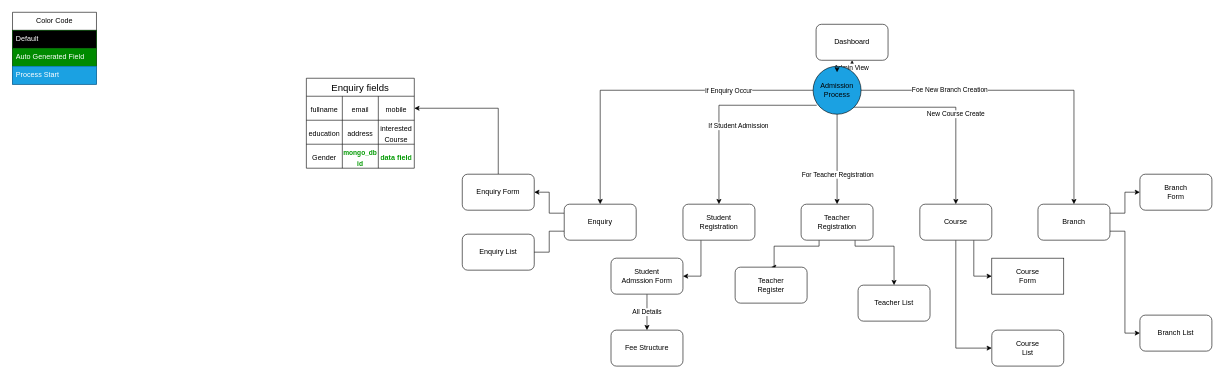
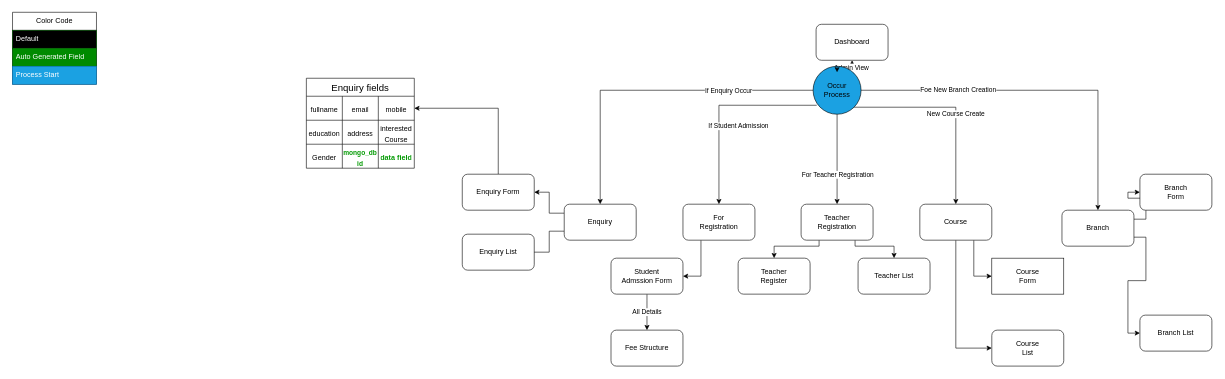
  <mxCell id="0" />
  <mxCell id="1" parent="0" />
  <mxCell id="2" style="edgeStyle=orthogonalEdgeStyle;rounded=0;orthogonalLoop=1;jettySize=auto;html=1;entryX=0.5;entryY=0;entryDx=0;entryDy=0;exitX=0;exitY=0.5;exitDx=0;exitDy=0;" parent="1" source="41" target="22" edge="1"><mxGeometry relative="1" as="geometry"><mxPoint x="1335" y="150" as="sourcePoint" /></mxGeometry></mxCell>
  <mxCell id="3" value="If Enquiry Occur" style="edgeLabel;html=1;align=center;verticalAlign=middle;resizable=0;points=[];" parent="2" vertex="1" connectable="0"><mxGeometry x="-0.478" relative="1" as="geometry"><mxPoint as="offset" /></mxGeometry></mxCell>
  <mxCell id="4" style="edgeStyle=orthogonalEdgeStyle;rounded=0;orthogonalLoop=1;jettySize=auto;html=1;exitX=1;exitY=0.5;exitDx=0;exitDy=0;" parent="1" source="41" target="25" edge="1"><mxGeometry relative="1" as="geometry"><mxPoint x="1455" y="150" as="sourcePoint" /></mxGeometry></mxCell>
  <mxCell id="5" value="Foe New Branch Creation" style="edgeLabel;html=1;align=center;verticalAlign=middle;resizable=0;points=[];" parent="4" vertex="1" connectable="0"><mxGeometry x="-0.459" y="2" relative="1" as="geometry"><mxPoint as="offset" /></mxGeometry></mxCell>
  <mxCell id="6" style="edgeStyle=orthogonalEdgeStyle;rounded=0;orthogonalLoop=1;jettySize=auto;html=1;entryX=0.5;entryY=1;entryDx=0;entryDy=0;exitX=0.5;exitY=0;exitDx=0;exitDy=0;" parent="1" source="41" target="14" edge="1"><mxGeometry relative="1" as="geometry"><mxPoint x="1395" y="120" as="sourcePoint" /></mxGeometry></mxCell>
  <mxCell id="7" value="Admin View" style="edgeLabel;html=1;align=center;verticalAlign=middle;resizable=0;points=[];" parent="6" vertex="1" connectable="0"><mxGeometry x="0.325" y="-1" relative="1" as="geometry"><mxPoint as="offset" /></mxGeometry></mxCell>
  <mxCell id="8" style="edgeStyle=orthogonalEdgeStyle;rounded=0;orthogonalLoop=1;jettySize=auto;html=1;exitX=0.075;exitY=0.813;exitDx=0;exitDy=0;exitPerimeter=0;" parent="1" source="41" target="16" edge="1"><mxGeometry relative="1" as="geometry"><mxPoint x="1365" y="180" as="sourcePoint" /></mxGeometry></mxCell>
  <mxCell id="9" value="If Student Admission&amp;nbsp;" style="edgeLabel;html=1;align=center;verticalAlign=middle;resizable=0;points=[];" parent="8" vertex="1" connectable="0"><mxGeometry x="0.205" y="1" relative="1" as="geometry"><mxPoint x="32" as="offset" /></mxGeometry></mxCell>
  <mxCell id="10" style="edgeStyle=orthogonalEdgeStyle;rounded=0;orthogonalLoop=1;jettySize=auto;html=1;exitX=1;exitY=1;exitDx=0;exitDy=0;" parent="1" source="41" target="19" edge="1"><mxGeometry relative="1" as="geometry"><mxPoint x="1425" y="180" as="sourcePoint" /></mxGeometry></mxCell>
  <mxCell id="11" value="New Course Create" style="edgeLabel;html=1;align=center;verticalAlign=middle;resizable=0;points=[];" parent="10" vertex="1" connectable="0"><mxGeometry x="0.091" y="-1" relative="1" as="geometry"><mxPoint as="offset" /></mxGeometry></mxCell>
  <mxCell id="12" style="edgeStyle=orthogonalEdgeStyle;rounded=0;orthogonalLoop=1;jettySize=auto;html=1;entryX=0.5;entryY=0;entryDx=0;entryDy=0;exitX=0.5;exitY=1;exitDx=0;exitDy=0;" parent="1" source="41" target="38" edge="1"><mxGeometry relative="1" as="geometry"><mxPoint x="1395" y="180" as="sourcePoint" /></mxGeometry></mxCell>
  <mxCell id="13" value="For Teacher Registration" style="edgeLabel;html=1;align=center;verticalAlign=middle;resizable=0;points=[];" parent="12" vertex="1" connectable="0"><mxGeometry x="0.338" relative="1" as="geometry"><mxPoint as="offset" /></mxGeometry></mxCell>
  <mxCell id="14" value="Dashboard" style="rounded=1;whiteSpace=wrap;html=1;" parent="1" vertex="1"><mxGeometry x="1360" y="40" width="120" height="60" as="geometry" /></mxCell>
  <mxCell id="15" style="edgeStyle=orthogonalEdgeStyle;rounded=0;orthogonalLoop=1;jettySize=auto;html=1;exitX=0.25;exitY=1;exitDx=0;exitDy=0;entryX=1;entryY=0.5;entryDx=0;entryDy=0;" parent="1" source="16" target="35" edge="1"><mxGeometry relative="1" as="geometry" /></mxCell>
- <mxCell id="16" value="Student&lt;br style=&quot;border-color: var(--border-color);&quot;&gt;Registration" style="rounded=1;whiteSpace=wrap;html=1;" parent="1" vertex="1"><mxGeometry x="1138" y="340" width="120" height="60" as="geometry" /></mxCell>
+ <mxCell id="16" value="For&lt;br style=&quot;border-color: var(--border-color);&quot;&gt;Registration" style="rounded=1;whiteSpace=wrap;html=1;" parent="1" vertex="1"><mxGeometry x="1138" y="340" width="120" height="60" as="geometry" /></mxCell>
  <mxCell id="17" style="edgeStyle=orthogonalEdgeStyle;rounded=0;orthogonalLoop=1;jettySize=auto;html=1;exitX=0.75;exitY=1;exitDx=0;exitDy=0;entryX=0;entryY=0.5;entryDx=0;entryDy=0;" parent="1" source="19" target="31" edge="1"><mxGeometry relative="1" as="geometry" /></mxCell>
  <mxCell id="18" style="edgeStyle=orthogonalEdgeStyle;rounded=0;orthogonalLoop=1;jettySize=auto;html=1;exitX=0.5;exitY=1;exitDx=0;exitDy=0;entryX=0;entryY=0.5;entryDx=0;entryDy=0;" parent="1" source="19" target="32" edge="1"><mxGeometry relative="1" as="geometry" /></mxCell>
  <mxCell id="19" value="Course" style="rounded=1;whiteSpace=wrap;html=1;" parent="1" vertex="1"><mxGeometry x="1533" y="340" width="120" height="60" as="geometry" /></mxCell>
  <mxCell id="20" style="edgeStyle=orthogonalEdgeStyle;rounded=0;orthogonalLoop=1;jettySize=auto;html=1;exitX=0;exitY=0.25;exitDx=0;exitDy=0;entryX=1;entryY=0.5;entryDx=0;entryDy=0;" parent="1" source="22" target="28" edge="1"><mxGeometry relative="1" as="geometry" /></mxCell>
  <mxCell id="21" style="edgeStyle=orthogonalEdgeStyle;rounded=0;orthogonalLoop=1;jettySize=auto;html=1;exitX=0;exitY=0.75;exitDx=0;exitDy=0;entryX=0.917;entryY=0.5;entryDx=0;entryDy=0;entryPerimeter=0;" parent="1" source="22" target="26" edge="1"><mxGeometry relative="1" as="geometry" /></mxCell>
  <mxCell id="22" value="Enquiry" style="rounded=1;whiteSpace=wrap;html=1;" parent="1" vertex="1"><mxGeometry x="940" y="340" width="120" height="60" as="geometry" /></mxCell>
  <mxCell id="23" style="edgeStyle=orthogonalEdgeStyle;rounded=0;orthogonalLoop=1;jettySize=auto;html=1;exitX=1;exitY=0.25;exitDx=0;exitDy=0;entryX=0;entryY=0.5;entryDx=0;entryDy=0;" parent="1" source="25" target="30" edge="1"><mxGeometry relative="1" as="geometry" /></mxCell>
  <mxCell id="24" style="edgeStyle=orthogonalEdgeStyle;rounded=0;orthogonalLoop=1;jettySize=auto;html=1;exitX=1;exitY=0.75;exitDx=0;exitDy=0;entryX=0;entryY=0.5;entryDx=0;entryDy=0;" parent="1" source="25" target="29" edge="1"><mxGeometry relative="1" as="geometry" /></mxCell>
- <mxCell id="25" value="Branch" style="rounded=1;whiteSpace=wrap;html=1;" parent="1" vertex="1"><mxGeometry x="1730" y="340" width="120" height="60" as="geometry" /></mxCell>
+ <mxCell id="25" value="Branch" style="rounded=1;whiteSpace=wrap;html=1;" parent="1" vertex="1"><mxGeometry x="1770" y="350" width="120" height="60" as="geometry" /></mxCell>
  <mxCell id="26" value="Enquiry List" style="rounded=1;whiteSpace=wrap;html=1;" parent="1" vertex="1"><mxGeometry x="770" y="390" width="120" height="60" as="geometry" /></mxCell>
  <mxCell id="27" style="edgeStyle=orthogonalEdgeStyle;rounded=0;orthogonalLoop=1;jettySize=auto;html=1;" edge="1" parent="1" source="28" target="44"><mxGeometry relative="1" as="geometry" /></mxCell>
  <mxCell id="28" value="Enquiry Form" style="rounded=1;whiteSpace=wrap;html=1;" parent="1" vertex="1"><mxGeometry x="770" y="290" width="120" height="60" as="geometry" /></mxCell>
  <mxCell id="29" value="Branch List" style="rounded=1;whiteSpace=wrap;html=1;" parent="1" vertex="1"><mxGeometry x="1900" y="525" width="120" height="60" as="geometry" /></mxCell>
  <mxCell id="30" value="Branch&lt;br&gt;Form" style="rounded=1;whiteSpace=wrap;html=1;" parent="1" vertex="1"><mxGeometry x="1900" y="290" width="120" height="60" as="geometry" /></mxCell>
  <mxCell id="31" value="Course&lt;br&gt;Form" style="whiteSpace=wrap;html=1;rounded=0;" parent="1" vertex="1"><mxGeometry x="1653" y="430" width="120" height="60" as="geometry" /></mxCell>
  <mxCell id="32" value="Course&lt;br&gt;List" style="rounded=1;whiteSpace=wrap;html=1;" parent="1" vertex="1"><mxGeometry x="1653" y="550" width="120" height="60" as="geometry" /></mxCell>
  <mxCell id="33" value="Fee Structure" style="rounded=1;whiteSpace=wrap;html=1;" parent="1" vertex="1"><mxGeometry x="1018" y="550" width="120" height="60" as="geometry" /></mxCell>
  <mxCell id="34" value="All Details" style="edgeStyle=orthogonalEdgeStyle;rounded=0;orthogonalLoop=1;jettySize=auto;html=1;exitX=0.5;exitY=1;exitDx=0;exitDy=0;entryX=0.5;entryY=0;entryDx=0;entryDy=0;" parent="1" source="35" target="33" edge="1"><mxGeometry relative="1" as="geometry"><Array as="points"><mxPoint x="1078" y="500" /><mxPoint x="1078" y="500" /></Array></mxGeometry></mxCell>
  <mxCell id="35" value="Student&lt;br&gt;Admssion Form" style="rounded=1;whiteSpace=wrap;html=1;" parent="1" vertex="1"><mxGeometry x="1018" y="430" width="120" height="60" as="geometry" /></mxCell>
  <mxCell id="36" style="edgeStyle=orthogonalEdgeStyle;rounded=0;orthogonalLoop=1;jettySize=auto;html=1;exitX=0.25;exitY=1;exitDx=0;exitDy=0;entryX=0.5;entryY=0;entryDx=0;entryDy=0;" parent="1" source="38" target="39" edge="1"><mxGeometry relative="1" as="geometry"><Array as="points"><mxPoint x="1365" y="410" /><mxPoint x="1290" y="410" /></Array></mxGeometry></mxCell>
  <mxCell id="37" style="edgeStyle=orthogonalEdgeStyle;rounded=0;orthogonalLoop=1;jettySize=auto;html=1;exitX=0.75;exitY=1;exitDx=0;exitDy=0;" parent="1" source="38" target="40" edge="1"><mxGeometry relative="1" as="geometry"><Array as="points"><mxPoint x="1425" y="410" /><mxPoint x="1490" y="410" /></Array></mxGeometry></mxCell>
  <mxCell id="38" value="Teacher&lt;br&gt;Registration" style="rounded=1;whiteSpace=wrap;html=1;" parent="1" vertex="1"><mxGeometry x="1335" y="340" width="120" height="60" as="geometry" /></mxCell>
- <mxCell id="39" value="Teacher &lt;br&gt;Register" style="rounded=1;whiteSpace=wrap;html=1;" parent="1" vertex="1"><mxGeometry x="1225" y="445" width="120" height="60" as="geometry" /></mxCell>
- <mxCell id="40" value="Teacher List" style="rounded=1;whiteSpace=wrap;html=1;" parent="1" vertex="1"><mxGeometry x="1430" y="475" width="120" height="60" as="geometry" /></mxCell>
- <mxCell id="41" value="Admission&lt;br&gt;Process" style="ellipse;whiteSpace=wrap;html=1;aspect=fixed;fillColor=#1BA1E2;shadow=0;strokeColor=#000000;" parent="1" vertex="1"><mxGeometry x="1355" y="110" width="80" height="80" as="geometry" /></mxCell>
+ <mxCell id="39" value="Teacher &lt;br&gt;Register" style="rounded=1;whiteSpace=wrap;html=1;" parent="1" vertex="1"><mxGeometry x="1230" y="430" width="120" height="60" as="geometry" /></mxCell>
+ <mxCell id="40" value="Teacher List" style="rounded=1;whiteSpace=wrap;html=1;" parent="1" vertex="1"><mxGeometry x="1430" y="430" width="120" height="60" as="geometry" /></mxCell>
+ <mxCell id="41" value="Occur&lt;br&gt;Process" style="ellipse;whiteSpace=wrap;html=1;aspect=fixed;fillColor=#1BA1E2;shadow=0;strokeColor=#000000;" parent="1" vertex="1"><mxGeometry x="1355" y="110" width="80" height="80" as="geometry" /></mxCell>
  <mxCell id="42" style="edgeStyle=orthogonalEdgeStyle;rounded=0;orthogonalLoop=1;jettySize=auto;html=1;exitX=0.5;exitY=0;exitDx=0;exitDy=0;entryX=0.5;entryY=0.125;entryDx=0;entryDy=0;entryPerimeter=0;" parent="1" source="41" target="41" edge="1"><mxGeometry relative="1" as="geometry" /></mxCell>
  <mxCell id="43" value="Enquiry fields" style="shape=table;startSize=30;container=1;collapsible=0;childLayout=tableLayout;strokeColor=default;fontSize=16;" vertex="1" parent="1"><mxGeometry x="510" y="130" width="180" height="150" as="geometry" /></mxCell>
  <mxCell id="44" value="" style="shape=tableRow;horizontal=0;startSize=0;swimlaneHead=0;swimlaneBody=0;strokeColor=inherit;top=0;left=0;bottom=0;right=0;collapsible=0;dropTarget=0;fillColor=none;points=[[0,0.5],[1,0.5]];portConstraint=eastwest;fontSize=16;" vertex="1" parent="43"><mxGeometry y="30" width="180" height="40" as="geometry" /></mxCell>
  <mxCell id="45" value="&lt;font style=&quot;font-size: 12px;&quot;&gt;fullname&lt;/font&gt;" style="shape=partialRectangle;html=1;whiteSpace=wrap;connectable=0;strokeColor=inherit;overflow=hidden;fillColor=none;top=0;left=0;bottom=0;right=0;pointerEvents=1;fontSize=16;" vertex="1" parent="44"><mxGeometry width="60" height="40" as="geometry"><mxRectangle width="60" height="40" as="alternateBounds" /></mxGeometry></mxCell>
  <mxCell id="46" value="&lt;font style=&quot;font-size: 12px;&quot;&gt;email&lt;/font&gt;" style="shape=partialRectangle;html=1;whiteSpace=wrap;connectable=0;strokeColor=inherit;overflow=hidden;fillColor=none;top=0;left=0;bottom=0;right=0;pointerEvents=1;fontSize=16;" vertex="1" parent="44"><mxGeometry x="60" width="60" height="40" as="geometry"><mxRectangle width="60" height="40" as="alternateBounds" /></mxGeometry></mxCell>
  <mxCell id="47" value="&lt;font style=&quot;font-size: 12px;&quot;&gt;mobile&lt;/font&gt;" style="shape=partialRectangle;html=1;whiteSpace=wrap;connectable=0;strokeColor=inherit;overflow=hidden;fillColor=none;top=0;left=0;bottom=0;right=0;pointerEvents=1;fontSize=16;" vertex="1" parent="44"><mxGeometry x="120" width="60" height="40" as="geometry"><mxRectangle width="60" height="40" as="alternateBounds" /></mxGeometry></mxCell>
  <mxCell id="48" value="" style="shape=tableRow;horizontal=0;startSize=0;swimlaneHead=0;swimlaneBody=0;strokeColor=inherit;top=0;left=0;bottom=0;right=0;collapsible=0;dropTarget=0;fillColor=none;points=[[0,0.5],[1,0.5]];portConstraint=eastwest;fontSize=16;" vertex="1" parent="43"><mxGeometry y="70" width="180" height="40" as="geometry" /></mxCell>
  <mxCell id="49" value="&lt;font style=&quot;font-size: 12px;&quot;&gt;education&lt;/font&gt;" style="shape=partialRectangle;html=1;whiteSpace=wrap;connectable=0;strokeColor=inherit;overflow=hidden;fillColor=none;top=0;left=0;bottom=0;right=0;pointerEvents=1;fontSize=16;" vertex="1" parent="48"><mxGeometry width="60" height="40" as="geometry"><mxRectangle width="60" height="40" as="alternateBounds" /></mxGeometry></mxCell>
  <mxCell id="50" value="&lt;font style=&quot;font-size: 12px;&quot;&gt;address&lt;/font&gt;" style="shape=partialRectangle;html=1;whiteSpace=wrap;connectable=0;strokeColor=inherit;overflow=hidden;fillColor=none;top=0;left=0;bottom=0;right=0;pointerEvents=1;fontSize=16;" vertex="1" parent="48"><mxGeometry x="60" width="60" height="40" as="geometry"><mxRectangle width="60" height="40" as="alternateBounds" /></mxGeometry></mxCell>
  <mxCell id="51" value="&lt;font style=&quot;font-size: 12px;&quot;&gt;interested Course&lt;/font&gt;" style="shape=partialRectangle;html=1;whiteSpace=wrap;connectable=0;strokeColor=inherit;overflow=hidden;fillColor=none;top=0;left=0;bottom=0;right=0;pointerEvents=1;fontSize=16;" vertex="1" parent="48"><mxGeometry x="120" width="60" height="40" as="geometry"><mxRectangle width="60" height="40" as="alternateBounds" /></mxGeometry></mxCell>
  <mxCell id="52" value="" style="shape=tableRow;horizontal=0;startSize=0;swimlaneHead=0;swimlaneBody=0;strokeColor=inherit;top=0;left=0;bottom=0;right=0;collapsible=0;dropTarget=0;fillColor=none;points=[[0,0.5],[1,0.5]];portConstraint=eastwest;fontSize=16;" vertex="1" parent="43"><mxGeometry y="110" width="180" height="40" as="geometry" /></mxCell>
  <mxCell id="53" value="&lt;font style=&quot;font-size: 12px;&quot;&gt;Gender&lt;/font&gt;" style="shape=partialRectangle;html=1;whiteSpace=wrap;connectable=0;strokeColor=inherit;overflow=hidden;fillColor=none;top=0;left=0;bottom=0;right=0;pointerEvents=1;fontSize=16;" vertex="1" parent="52"><mxGeometry width="60" height="40" as="geometry"><mxRectangle width="60" height="40" as="alternateBounds" /></mxGeometry></mxCell>
  <mxCell id="54" value="&lt;font color=&quot;#009900&quot; style=&quot;font-size: 11px;&quot;&gt;&lt;b style=&quot;&quot;&gt;mongo_db id&lt;/b&gt;&lt;/font&gt;" style="shape=partialRectangle;html=1;whiteSpace=wrap;connectable=0;strokeColor=inherit;overflow=hidden;fillColor=none;top=0;left=0;bottom=0;right=0;pointerEvents=1;fontSize=16;" vertex="1" parent="52"><mxGeometry x="60" width="60" height="40" as="geometry"><mxRectangle width="60" height="40" as="alternateBounds" /></mxGeometry></mxCell>
  <mxCell id="55" value="&lt;font color=&quot;#009900&quot; style=&quot;font-size: 12px;&quot;&gt;&lt;b&gt;data field&lt;/b&gt;&lt;/font&gt;" style="shape=partialRectangle;html=1;whiteSpace=wrap;connectable=0;strokeColor=inherit;overflow=hidden;fillColor=none;top=0;left=0;bottom=0;right=0;pointerEvents=1;fontSize=16;" vertex="1" parent="52"><mxGeometry x="120" width="60" height="40" as="geometry"><mxRectangle width="60" height="40" as="alternateBounds" /></mxGeometry></mxCell>
  <mxCell id="56" value="Color Code" style="swimlane;fontStyle=0;childLayout=stackLayout;horizontal=1;startSize=30;horizontalStack=0;resizeParent=1;resizeParentMax=0;resizeLast=0;collapsible=1;marginBottom=0;whiteSpace=wrap;html=1;" vertex="1" parent="1"><mxGeometry x="20" y="20" width="140" height="120" as="geometry" /></mxCell>
  <mxCell id="57" value="Default" style="text;strokeColor=#005700;fillColor=#000000;align=left;verticalAlign=middle;spacingLeft=4;spacingRight=4;overflow=hidden;points=[[0,0.5],[1,0.5]];portConstraint=eastwest;rotatable=0;whiteSpace=wrap;html=1;fontStyle=0;fontColor=#ffffff;" vertex="1" parent="56"><mxGeometry y="30" width="140" height="30" as="geometry" /></mxCell>
  <mxCell id="58" value="Auto Generated Field" style="text;strokeColor=#005700;fillColor=#008a00;align=left;verticalAlign=middle;spacingLeft=4;spacingRight=4;overflow=hidden;points=[[0,0.5],[1,0.5]];portConstraint=eastwest;rotatable=0;whiteSpace=wrap;html=1;fontColor=#ffffff;" vertex="1" parent="56"><mxGeometry y="60" width="140" height="30" as="geometry" /></mxCell>
  <mxCell id="59" value="Process Start" style="text;strokeColor=#006EAF;fillColor=#1BA1E2;align=left;verticalAlign=middle;spacingLeft=4;spacingRight=4;overflow=hidden;points=[[0,0.5],[1,0.5]];portConstraint=eastwest;rotatable=0;whiteSpace=wrap;html=1;fontColor=#ffffff;" vertex="1" parent="56"><mxGeometry y="90" width="140" height="30" as="geometry" /></mxCell>
